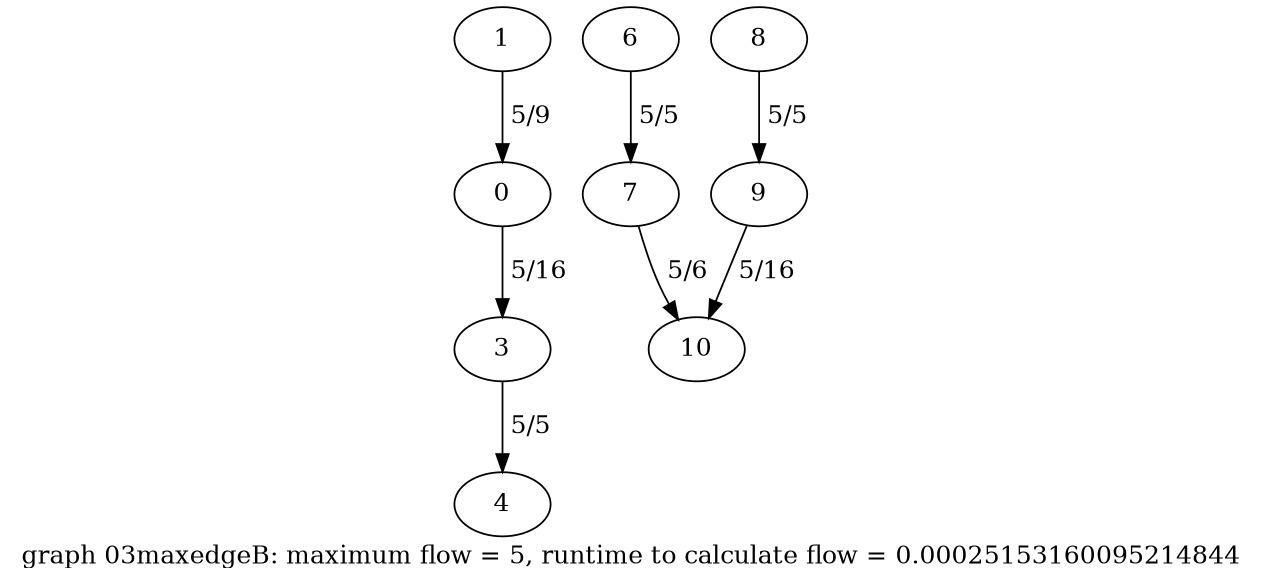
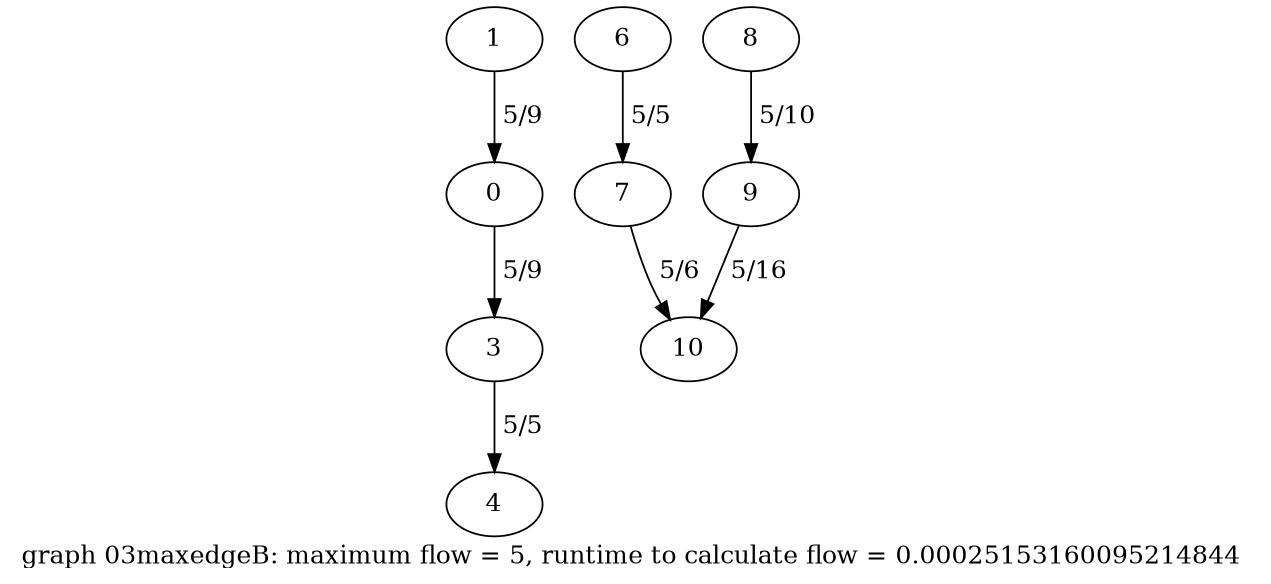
  digraph {
    label="graph 03maxedgeB: maximum flow = 5, runtime to calculate flow = 0.00025153160095214844 "
    rankdir=TB
    n1 [label=0]
    1
    3
    4
    6
    7
    10
    8
    9
-   n1 -> 3 [label=" 5/16 "]
+   n1 -> 3 [label=" 5/9 "]
    1 -> n1 [label=" 5/9 "]
    3 -> 4 [label=" 5/5 "]
    6 -> 7 [label=" 5/5 "]
    7 -> 10 [label=" 5/6 "]
-   8 -> 9 [label=" 5/5 "]
+   8 -> 9 [label=" 5/10 "]
    9 -> 10 [label=" 5/16 "]
  }
